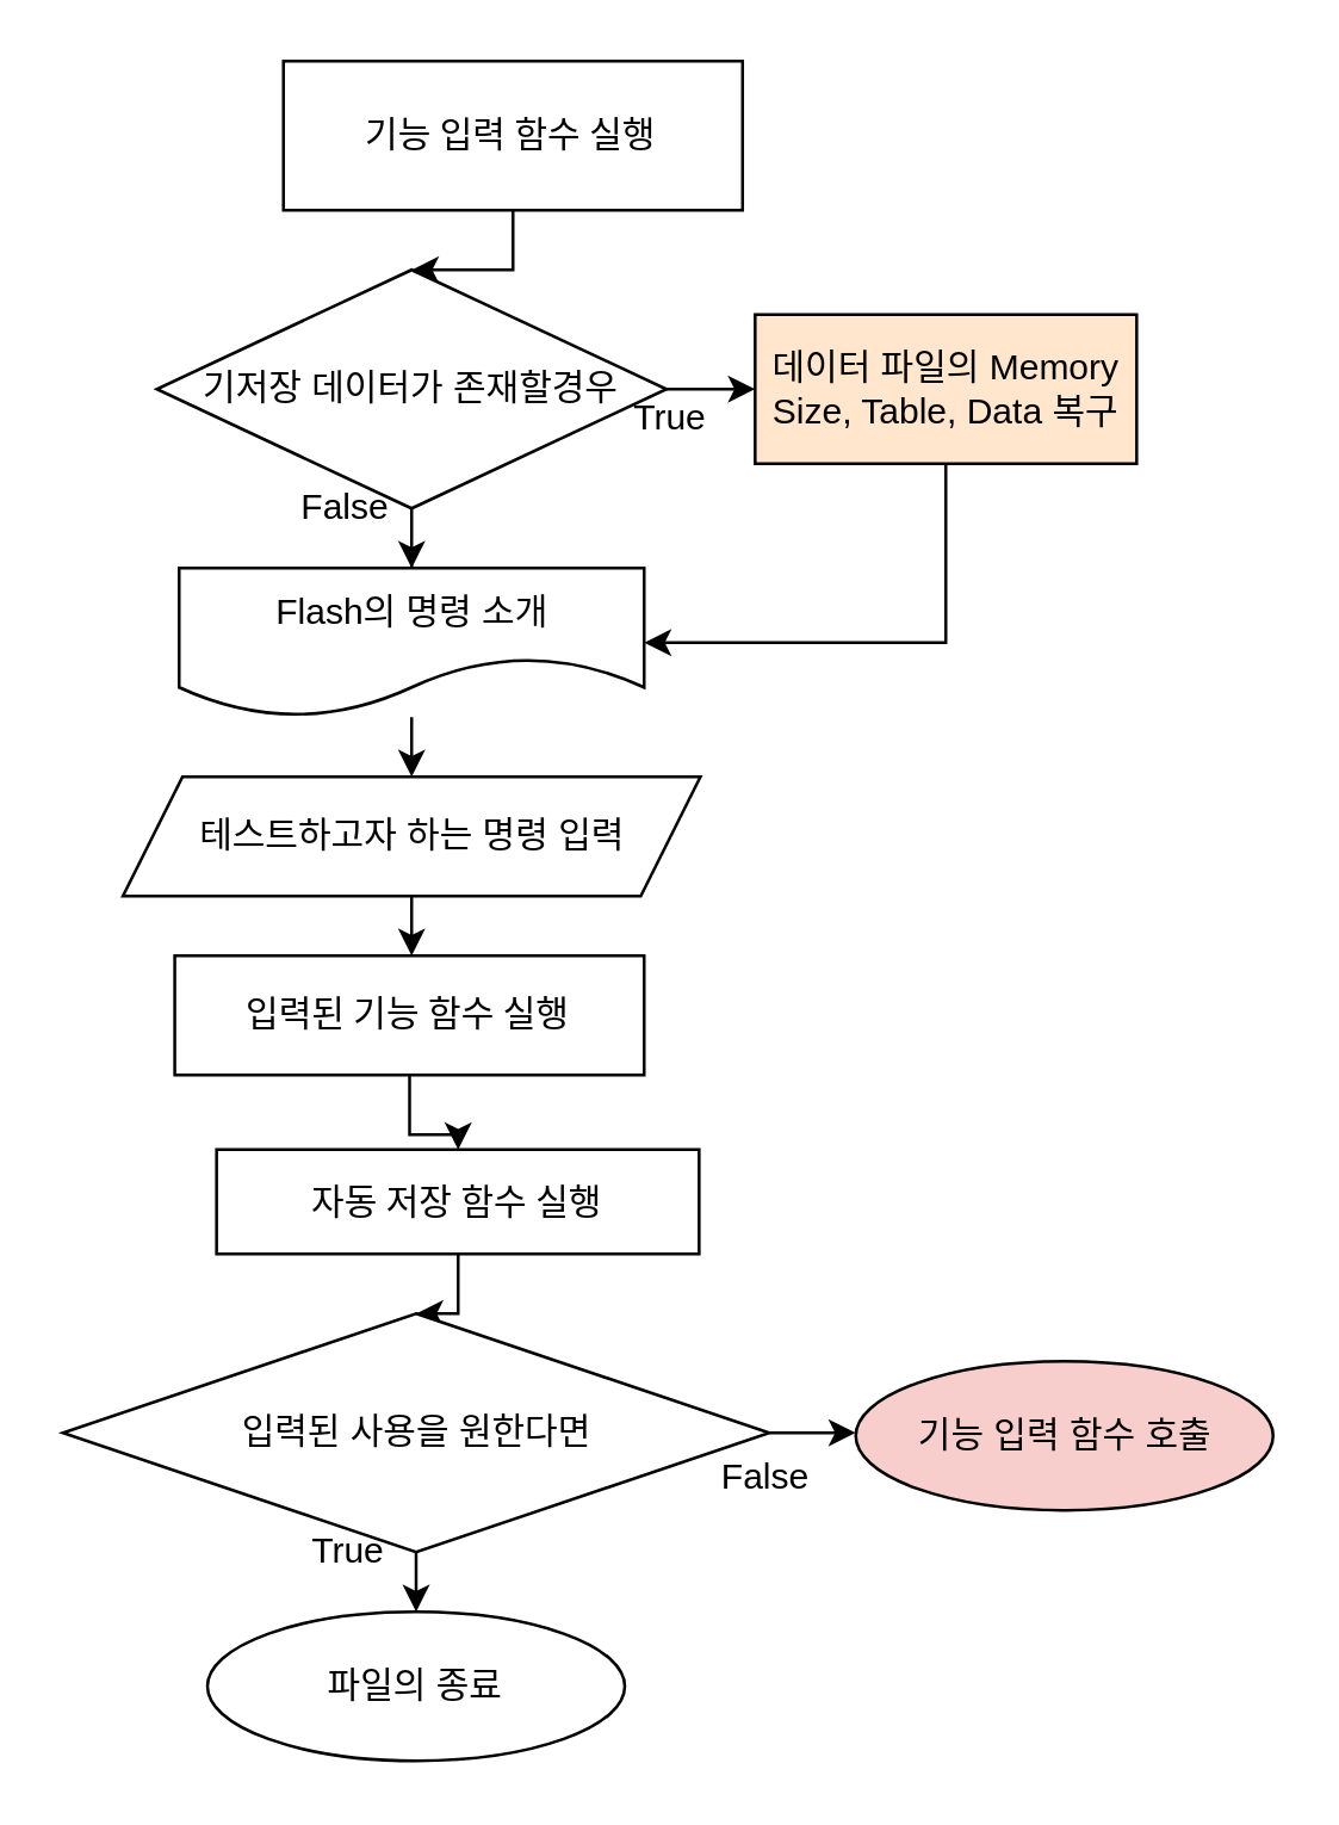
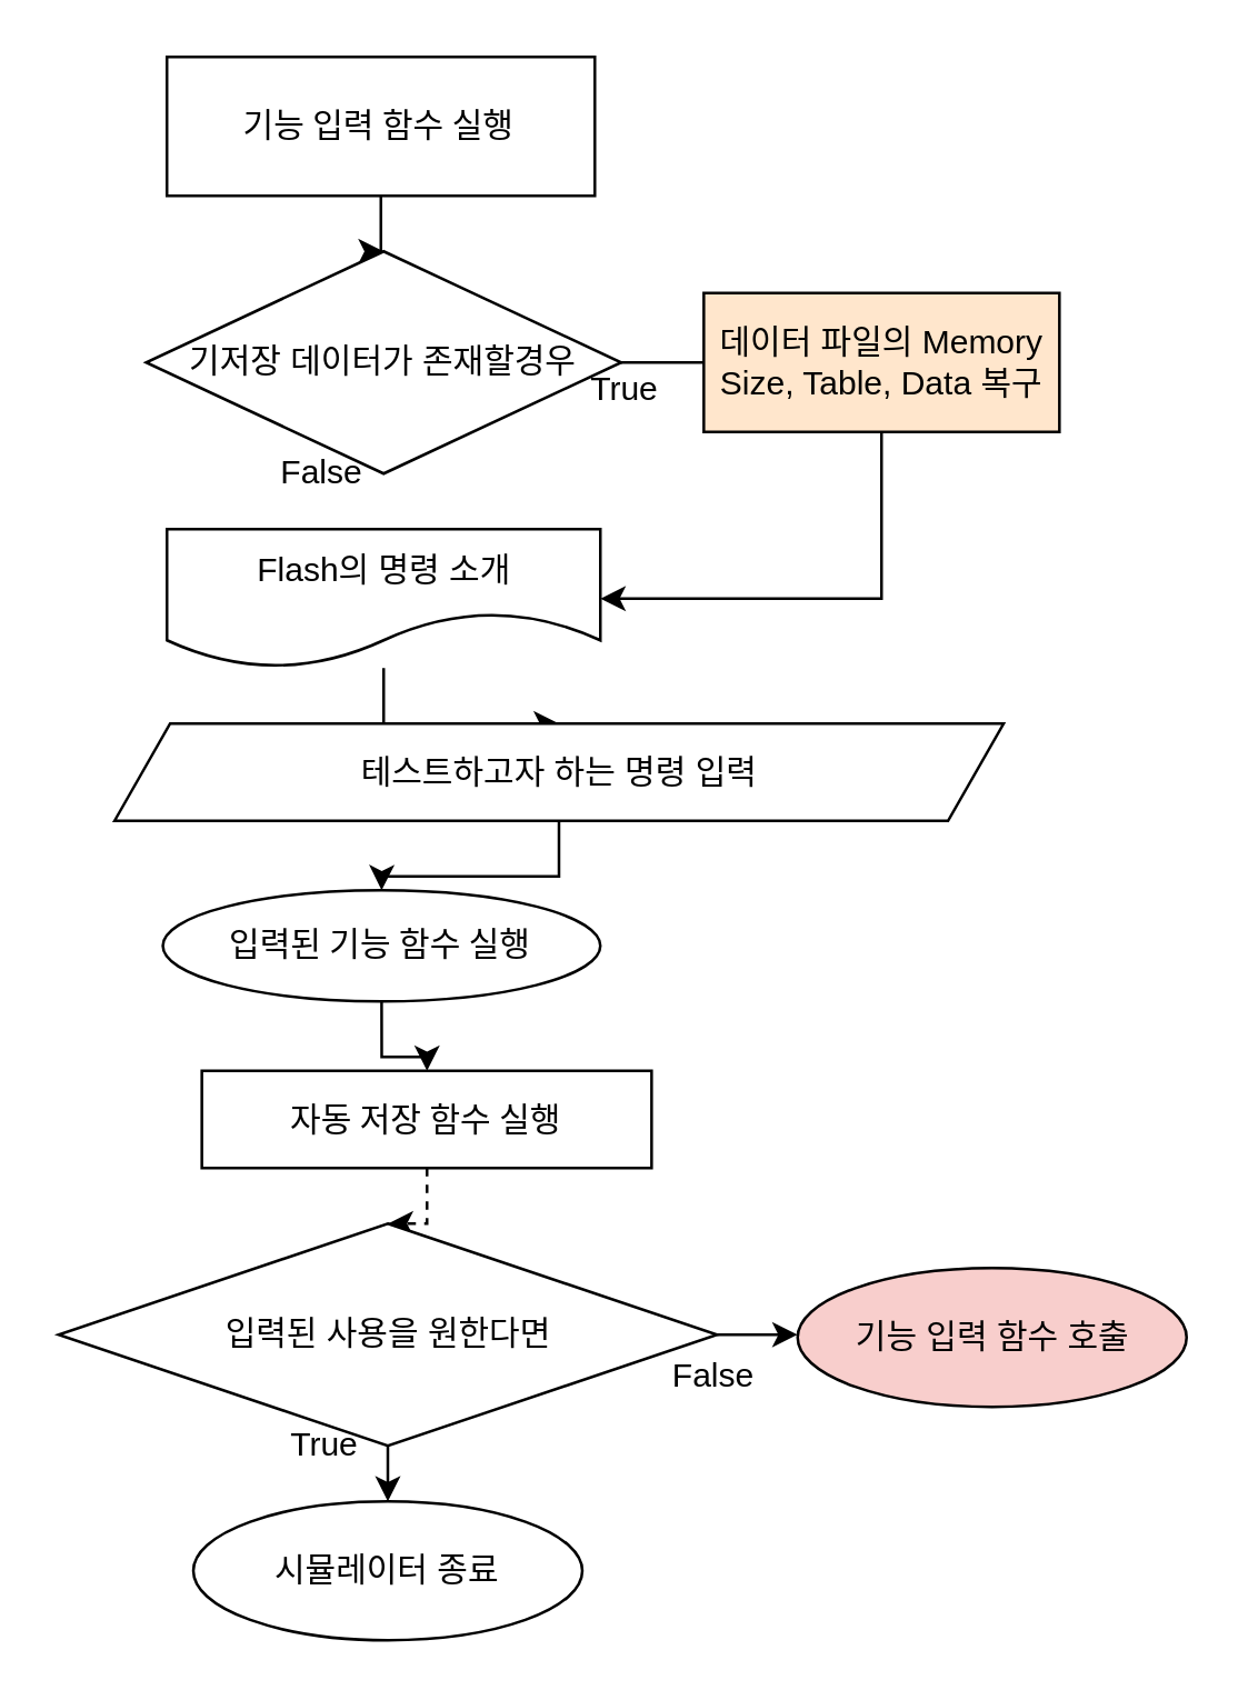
  <mxCell id="0" />
  <mxCell id="1" parent="0" />
  <mxCell id="2" value="" style="edgeStyle=orthogonalEdgeStyle;rounded=0;orthogonalLoop=1;jettySize=auto;html=1;" parent="1" source="3" edge="1"><mxGeometry relative="1" as="geometry"><mxPoint x="137" y="90" as="targetPoint" /></mxGeometry></mxCell>
- <mxCell id="3" value="기능 입력 함수 실행" style="rounded=0;whiteSpace=wrap;html=1;labelBackgroundColor=none;fontFamily=나눔스퀘어라운드 Bold;" parent="1" vertex="1"><mxGeometry x="94.49" y="20" width="154.02" height="50" as="geometry" /></mxCell>
+ <mxCell id="3" value="기능 입력 함수 실행" style="rounded=0;whiteSpace=wrap;html=1;labelBackgroundColor=none;fontFamily=나눔스퀘어라운드 Bold;" parent="1" vertex="1"><mxGeometry x="59.49" y="20" width="154.02" height="50" as="geometry" /></mxCell>
  <mxCell id="4" style="edgeStyle=orthogonalEdgeStyle;rounded=0;orthogonalLoop=1;jettySize=auto;html=1;entryX=0.5;entryY=0;entryDx=0;entryDy=0;" edge="1" parent="1" source="5" target="9"><mxGeometry relative="1" as="geometry" /></mxCell>
  <mxCell id="5" value="Flash의 명령 소개" style="shape=document;whiteSpace=wrap;html=1;boundedLbl=1;size=0.4;" vertex="1" parent="1"><mxGeometry x="59.5" y="190" width="156" height="50" as="geometry" /></mxCell>
  <mxCell id="6" value="" style="edgeStyle=orthogonalEdgeStyle;rounded=0;orthogonalLoop=1;jettySize=auto;html=1;" edge="1" parent="1" source="7" target="11"><mxGeometry relative="1" as="geometry" /></mxCell>
- <mxCell id="7" value="입력된 기능 함수 실행" style="rounded=0;whiteSpace=wrap;html=1;labelBackgroundColor=none;fontFamily=나눔스퀘어라운드 Bold;" vertex="1" parent="1"><mxGeometry x="58.03" y="320" width="157.47" height="40" as="geometry" /></mxCell>
+ <mxCell id="7" value="입력된 기능 함수 실행" style="ellipse;whiteSpace=wrap;html=1;labelBackgroundColor=none;fontFamily=나눔스퀘어라운드 Bold;" vertex="1" parent="1"><mxGeometry x="58.03" y="320" width="157.47" height="40" as="geometry" /></mxCell>
  <mxCell id="8" style="edgeStyle=orthogonalEdgeStyle;rounded=0;orthogonalLoop=1;jettySize=auto;html=1;entryX=0.5;entryY=0;entryDx=0;entryDy=0;" edge="1" parent="1" source="9" target="7"><mxGeometry relative="1" as="geometry" /></mxCell>
- <mxCell id="9" value="테스트하고자 하는 명령 입력" style="shape=parallelogram;perimeter=parallelogramPerimeter;whiteSpace=wrap;html=1;fixedSize=1;" vertex="1" parent="1"><mxGeometry x="40.63" y="260" width="193.73" height="40" as="geometry" /></mxCell>
- <mxCell id="10" value="" style="edgeStyle=orthogonalEdgeStyle;rounded=0;orthogonalLoop=1;jettySize=auto;html=1;" edge="1" parent="1" source="11" target="14"><mxGeometry relative="1" as="geometry" /></mxCell>
+ <mxCell id="9" value="테스트하고자 하는 명령 입력" style="shape=parallelogram;perimeter=parallelogramPerimeter;whiteSpace=wrap;html=1;fixedSize=1;" vertex="1" parent="1"><mxGeometry x="40.63" y="260" width="320" height="35" as="geometry" /></mxCell>
+ <mxCell id="10" value="" style="edgeStyle=orthogonalEdgeStyle;rounded=0;orthogonalLoop=1;jettySize=auto;html=1;dashed=1;" edge="1" parent="1" source="11" target="14"><mxGeometry relative="1" as="geometry" /></mxCell>
  <mxCell id="11" value="자동 저장 함수 실행" style="rounded=0;whiteSpace=wrap;html=1;labelBackgroundColor=none;fontFamily=나눔스퀘어라운드 Bold;" vertex="1" parent="1"><mxGeometry x="72.06" y="385" width="161.88" height="35" as="geometry" /></mxCell>
  <mxCell id="12" value="" style="edgeStyle=orthogonalEdgeStyle;rounded=0;orthogonalLoop=1;jettySize=auto;html=1;" edge="1" parent="1" source="14"><mxGeometry relative="1" as="geometry"><mxPoint x="139" y="540" as="targetPoint" /></mxGeometry></mxCell>
  <mxCell id="13" value="" style="edgeStyle=orthogonalEdgeStyle;rounded=0;orthogonalLoop=1;jettySize=auto;html=1;" edge="1" parent="1" source="14"><mxGeometry relative="1" as="geometry"><mxPoint x="286.48" y="480" as="targetPoint" /></mxGeometry></mxCell>
  <mxCell id="14" value="입력된 사용을 원한다면" style="rhombus;whiteSpace=wrap;html=1;" vertex="1" parent="1"><mxGeometry x="20.5" y="440" width="237" height="80" as="geometry" /></mxCell>
  <mxCell id="15" value="True" style="text;html=1;align=center;verticalAlign=middle;resizable=0;points=[];autosize=1;" vertex="1" parent="1"><mxGeometry x="96.48" y="510" width="40" height="20" as="geometry" /></mxCell>
  <mxCell id="16" value="False" style="text;html=1;align=center;verticalAlign=middle;resizable=0;points=[];autosize=1;" vertex="1" parent="1"><mxGeometry x="236.48" y="485" width="40" height="20" as="geometry" /></mxCell>
- <mxCell id="17" value="파일의 종료" style="ellipse;whiteSpace=wrap;html=1;" vertex="1" parent="1"><mxGeometry x="69" y="540" width="140" height="50" as="geometry" /></mxCell>
+ <mxCell id="17" value="시뮬레이터 종료" style="ellipse;whiteSpace=wrap;html=1;" vertex="1" parent="1"><mxGeometry x="69" y="540" width="140" height="50" as="geometry" /></mxCell>
  <mxCell id="18" value="기능 입력 함수 호출" style="ellipse;whiteSpace=wrap;html=1;fillColor=#f8cecc;" vertex="1" parent="1"><mxGeometry x="286.5" y="456" width="140" height="50" as="geometry" /></mxCell>
- <mxCell id="19" value="" style="edgeStyle=orthogonalEdgeStyle;rounded=0;orthogonalLoop=1;jettySize=auto;html=1;" edge="1" parent="1" source="21" target="25"><mxGeometry relative="1" as="geometry" /></mxCell>
- <mxCell id="20" style="edgeStyle=orthogonalEdgeStyle;rounded=0;orthogonalLoop=1;jettySize=auto;html=1;" edge="1" parent="1" source="21" target="5"><mxGeometry relative="1" as="geometry" /></mxCell>
+ <mxCell id="19" value="" style="edgeStyle=orthogonalEdgeStyle;rounded=0;orthogonalLoop=1;jettySize=auto;html=1;endArrow=none;" edge="1" parent="1" source="21" target="25"><mxGeometry relative="1" as="geometry" /></mxCell>
  <mxCell id="21" value="기저장 데이터가 존재할경우" style="rhombus;whiteSpace=wrap;html=1;" vertex="1" parent="1"><mxGeometry x="52" y="90" width="171" height="80" as="geometry" /></mxCell>
  <mxCell id="22" value="True" style="text;html=1;align=center;verticalAlign=middle;resizable=0;points=[];autosize=1;" vertex="1" parent="1"><mxGeometry x="203.5" y="130" width="40" height="20" as="geometry" /></mxCell>
  <mxCell id="23" value="False" style="text;html=1;align=center;verticalAlign=middle;resizable=0;points=[];autosize=1;" vertex="1" parent="1"><mxGeometry x="94.98" y="160" width="40" height="20" as="geometry" /></mxCell>
  <mxCell id="24" style="edgeStyle=orthogonalEdgeStyle;rounded=0;orthogonalLoop=1;jettySize=auto;html=1;entryX=1;entryY=0.5;entryDx=0;entryDy=0;" edge="1" parent="1" source="25" target="5"><mxGeometry relative="1" as="geometry"><Array as="points"><mxPoint x="317" y="215" /></Array></mxGeometry></mxCell>
  <mxCell id="25" value="데이터 파일의 Memory Size, Table, Data 복구" style="rounded=0;whiteSpace=wrap;html=1;fillColor=#ffe6cc;" vertex="1" parent="1"><mxGeometry x="252.73" y="105" width="128" height="50" as="geometry" /></mxCell>
